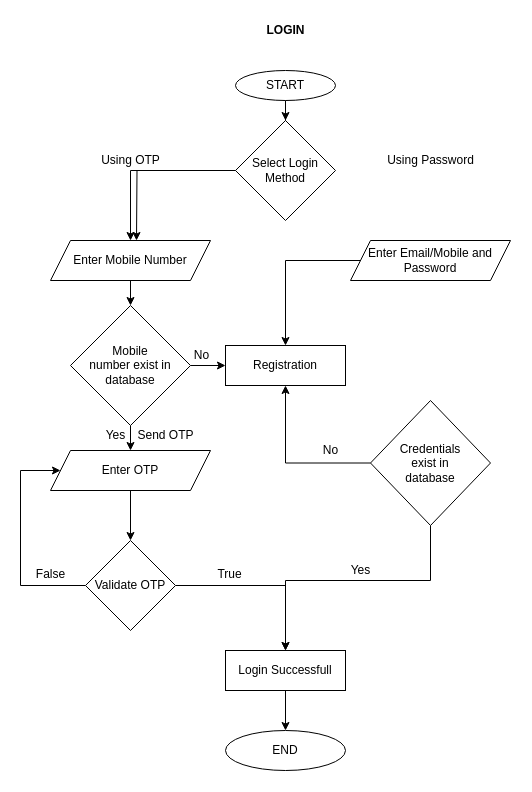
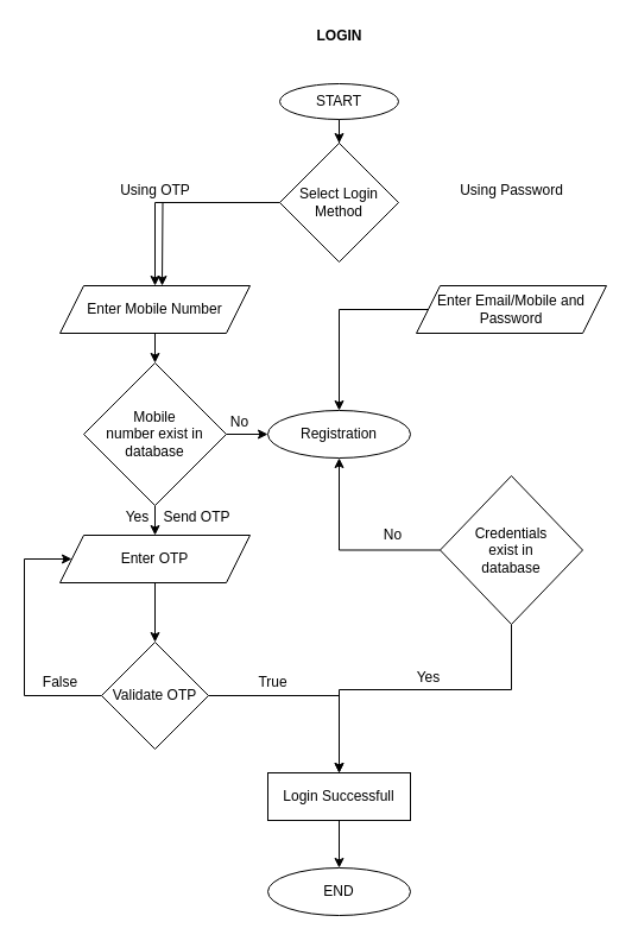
  <mxCell id="0" />
  <mxCell id="1" parent="0" />
  <mxCell id="2" style="edgeStyle=orthogonalEdgeStyle;rounded=0;orthogonalLoop=1;jettySize=auto;html=1;" edge="1" parent="1" source="4"><mxGeometry relative="1" as="geometry"><mxPoint x="136" y="240" as="targetPoint" /></mxGeometry></mxCell>
  <mxCell id="3" style="edgeStyle=orthogonalEdgeStyle;rounded=0;orthogonalLoop=1;jettySize=auto;html=1;" edge="1" parent="1" source="4" target="15"><mxGeometry relative="1" as="geometry" /></mxCell>
  <mxCell id="4" value="Select Login Method" style="rhombus;whiteSpace=wrap;html=1;" vertex="1" parent="1"><mxGeometry x="235" y="120" width="100" height="100" as="geometry" /></mxCell>
  <mxCell id="5" value="LOGIN" style="text;html=1;align=center;verticalAlign=middle;resizable=0;points=[];autosize=1;strokeColor=none;fontStyle=1" vertex="1" parent="1"><mxGeometry x="260" y="20" width="50" height="20" as="geometry" /></mxCell>
  <mxCell id="6" style="edgeStyle=orthogonalEdgeStyle;rounded=0;orthogonalLoop=1;jettySize=auto;html=1;exitX=0.5;exitY=1;exitDx=0;exitDy=0;" edge="1" parent="1" source="8" target="24"><mxGeometry relative="1" as="geometry"><Array as="points"><mxPoint x="430" y="580" /><mxPoint x="285" y="580" /></Array></mxGeometry></mxCell>
  <mxCell id="7" style="edgeStyle=orthogonalEdgeStyle;rounded=0;orthogonalLoop=1;jettySize=auto;html=1;" edge="1" parent="1" source="8" target="27"><mxGeometry relative="1" as="geometry" /></mxCell>
  <mxCell id="8" value="Credentials&lt;br&gt;exist in&lt;br&gt;database" style="rhombus;whiteSpace=wrap;html=1;" vertex="1" parent="1"><mxGeometry x="370" y="400" width="120" height="125" as="geometry" /></mxCell>
  <mxCell id="9" style="edgeStyle=orthogonalEdgeStyle;rounded=0;orthogonalLoop=1;jettySize=auto;html=1;entryX=0.5;entryY=0;entryDx=0;entryDy=0;" edge="1" parent="1" source="11" target="19"><mxGeometry relative="1" as="geometry" /></mxCell>
  <mxCell id="10" style="edgeStyle=orthogonalEdgeStyle;rounded=0;orthogonalLoop=1;jettySize=auto;html=1;entryX=0;entryY=0.5;entryDx=0;entryDy=0;" edge="1" parent="1" source="11" target="27"><mxGeometry relative="1" as="geometry" /></mxCell>
  <mxCell id="11" value="Mobile&lt;br&gt;number exist in&lt;br&gt;database" style="rhombus;whiteSpace=wrap;html=1;" vertex="1" parent="1"><mxGeometry x="70" y="305" width="120" height="120" as="geometry" /></mxCell>
  <mxCell id="12" style="edgeStyle=orthogonalEdgeStyle;rounded=0;orthogonalLoop=1;jettySize=auto;html=1;entryX=0.5;entryY=0;entryDx=0;entryDy=0;" edge="1" parent="1" source="13" target="4"><mxGeometry relative="1" as="geometry" /></mxCell>
  <mxCell id="13" value="START" style="ellipse;whiteSpace=wrap;html=1;" vertex="1" parent="1"><mxGeometry x="235" y="70" width="100" height="30" as="geometry" /></mxCell>
  <mxCell id="14" style="edgeStyle=orthogonalEdgeStyle;rounded=0;orthogonalLoop=1;jettySize=auto;html=1;entryX=0.5;entryY=0;entryDx=0;entryDy=0;" edge="1" parent="1" source="15" target="11"><mxGeometry relative="1" as="geometry" /></mxCell>
  <mxCell id="15" value="&lt;span&gt;Enter Mobile Number&lt;/span&gt;" style="shape=parallelogram;perimeter=parallelogramPerimeter;whiteSpace=wrap;html=1;fixedSize=1;" vertex="1" parent="1"><mxGeometry x="50" y="240" width="160" height="40" as="geometry" /></mxCell>
  <mxCell id="16" style="edgeStyle=orthogonalEdgeStyle;rounded=0;orthogonalLoop=1;jettySize=auto;html=1;" edge="1" parent="1" source="17" target="27"><mxGeometry relative="1" as="geometry" /></mxCell>
  <mxCell id="17" value="&lt;span&gt;Enter Email/Mobile and Password&lt;/span&gt;" style="shape=parallelogram;perimeter=parallelogramPerimeter;whiteSpace=wrap;html=1;fixedSize=1;" vertex="1" parent="1"><mxGeometry x="350" y="240" width="160" height="40" as="geometry" /></mxCell>
  <mxCell id="18" style="edgeStyle=orthogonalEdgeStyle;rounded=0;orthogonalLoop=1;jettySize=auto;html=1;entryX=0.5;entryY=0;entryDx=0;entryDy=0;" edge="1" parent="1" source="19" target="22"><mxGeometry relative="1" as="geometry" /></mxCell>
  <mxCell id="19" value="&lt;span&gt;Enter OTP&lt;/span&gt;" style="shape=parallelogram;perimeter=parallelogramPerimeter;whiteSpace=wrap;html=1;fixedSize=1;" vertex="1" parent="1"><mxGeometry x="50" y="450" width="160" height="40" as="geometry" /></mxCell>
  <mxCell id="20" style="edgeStyle=orthogonalEdgeStyle;rounded=0;orthogonalLoop=1;jettySize=auto;html=1;" edge="1" parent="1" source="22" target="24"><mxGeometry relative="1" as="geometry"><Array as="points"><mxPoint x="285" y="585" /></Array></mxGeometry></mxCell>
  <mxCell id="21" style="edgeStyle=orthogonalEdgeStyle;rounded=0;orthogonalLoop=1;jettySize=auto;html=1;entryX=0;entryY=0.5;entryDx=0;entryDy=0;" edge="1" parent="1" source="22" target="19"><mxGeometry relative="1" as="geometry"><Array as="points"><mxPoint x="20" y="585" /><mxPoint x="20" y="470" /></Array></mxGeometry></mxCell>
  <mxCell id="22" value="Validate OTP" style="rhombus;whiteSpace=wrap;html=1;" vertex="1" parent="1"><mxGeometry x="85" y="540" width="90" height="90" as="geometry" /></mxCell>
  <mxCell id="23" style="edgeStyle=orthogonalEdgeStyle;rounded=0;orthogonalLoop=1;jettySize=auto;html=1;entryX=0.5;entryY=0;entryDx=0;entryDy=0;" edge="1" parent="1" source="24" target="35"><mxGeometry relative="1" as="geometry" /></mxCell>
  <mxCell id="24" value="Login Successfull" style="whiteSpace=wrap;html=1;" vertex="1" parent="1"><mxGeometry x="225" y="650" width="120" height="40" as="geometry" /></mxCell>
  <mxCell id="25" value="Using OTP" style="text;html=1;align=center;verticalAlign=middle;resizable=0;points=[];autosize=1;strokeColor=none;" vertex="1" parent="1"><mxGeometry x="95" y="150" width="70" height="20" as="geometry" /></mxCell>
  <mxCell id="26" value="Using Password" style="text;html=1;align=center;verticalAlign=middle;resizable=0;points=[];autosize=1;strokeColor=none;" vertex="1" parent="1"><mxGeometry x="380" y="150" width="100" height="20" as="geometry" /></mxCell>
- <mxCell id="27" value="Registration" style="whiteSpace=wrap;html=1;" vertex="1" parent="1"><mxGeometry x="225" y="345" width="120" height="40" as="geometry" /></mxCell>
+ <mxCell id="27" value="Registration" style="ellipse;whiteSpace=wrap;html=1;" vertex="1" parent="1"><mxGeometry x="225" y="345" width="120" height="40" as="geometry" /></mxCell>
  <mxCell id="28" value="No" style="text;html=1;align=center;verticalAlign=middle;resizable=0;points=[];autosize=1;strokeColor=none;" vertex="1" parent="1"><mxGeometry x="186" y="345" width="30" height="20" as="geometry" /></mxCell>
  <mxCell id="29" value="No" style="text;html=1;align=center;verticalAlign=middle;resizable=0;points=[];autosize=1;strokeColor=none;" vertex="1" parent="1"><mxGeometry x="315" y="440" width="30" height="20" as="geometry" /></mxCell>
  <mxCell id="30" value="True" style="text;html=1;align=center;verticalAlign=middle;resizable=0;points=[];autosize=1;strokeColor=none;" vertex="1" parent="1"><mxGeometry x="209" y="564" width="40" height="20" as="geometry" /></mxCell>
  <mxCell id="31" value="Yes" style="text;html=1;align=center;verticalAlign=middle;resizable=0;points=[];autosize=1;strokeColor=none;" vertex="1" parent="1"><mxGeometry x="340" y="560" width="40" height="20" as="geometry" /></mxCell>
  <mxCell id="32" value="False" style="text;html=1;align=center;verticalAlign=middle;resizable=0;points=[];autosize=1;strokeColor=none;" vertex="1" parent="1"><mxGeometry x="30" y="564" width="40" height="20" as="geometry" /></mxCell>
  <mxCell id="33" value="Send OTP" style="text;html=1;align=center;verticalAlign=middle;resizable=0;points=[];autosize=1;strokeColor=none;" vertex="1" parent="1"><mxGeometry x="130" y="425" width="70" height="20" as="geometry" /></mxCell>
  <mxCell id="34" value="Yes" style="text;html=1;align=center;verticalAlign=middle;resizable=0;points=[];autosize=1;strokeColor=none;" vertex="1" parent="1"><mxGeometry x="95" y="425" width="40" height="20" as="geometry" /></mxCell>
  <mxCell id="35" value="END" style="ellipse;whiteSpace=wrap;html=1;" vertex="1" parent="1"><mxGeometry x="225" y="730" width="120" height="40" as="geometry" /></mxCell>
